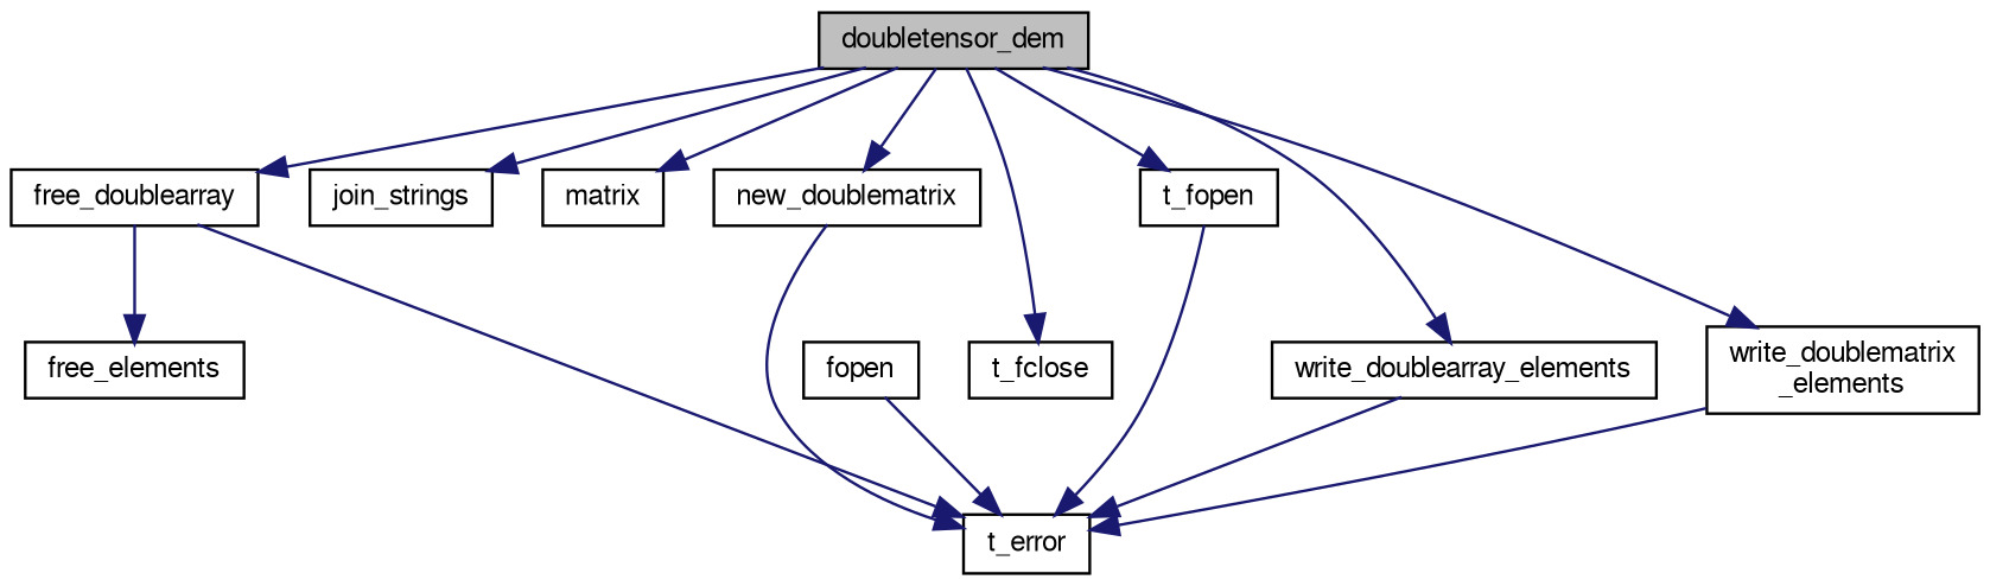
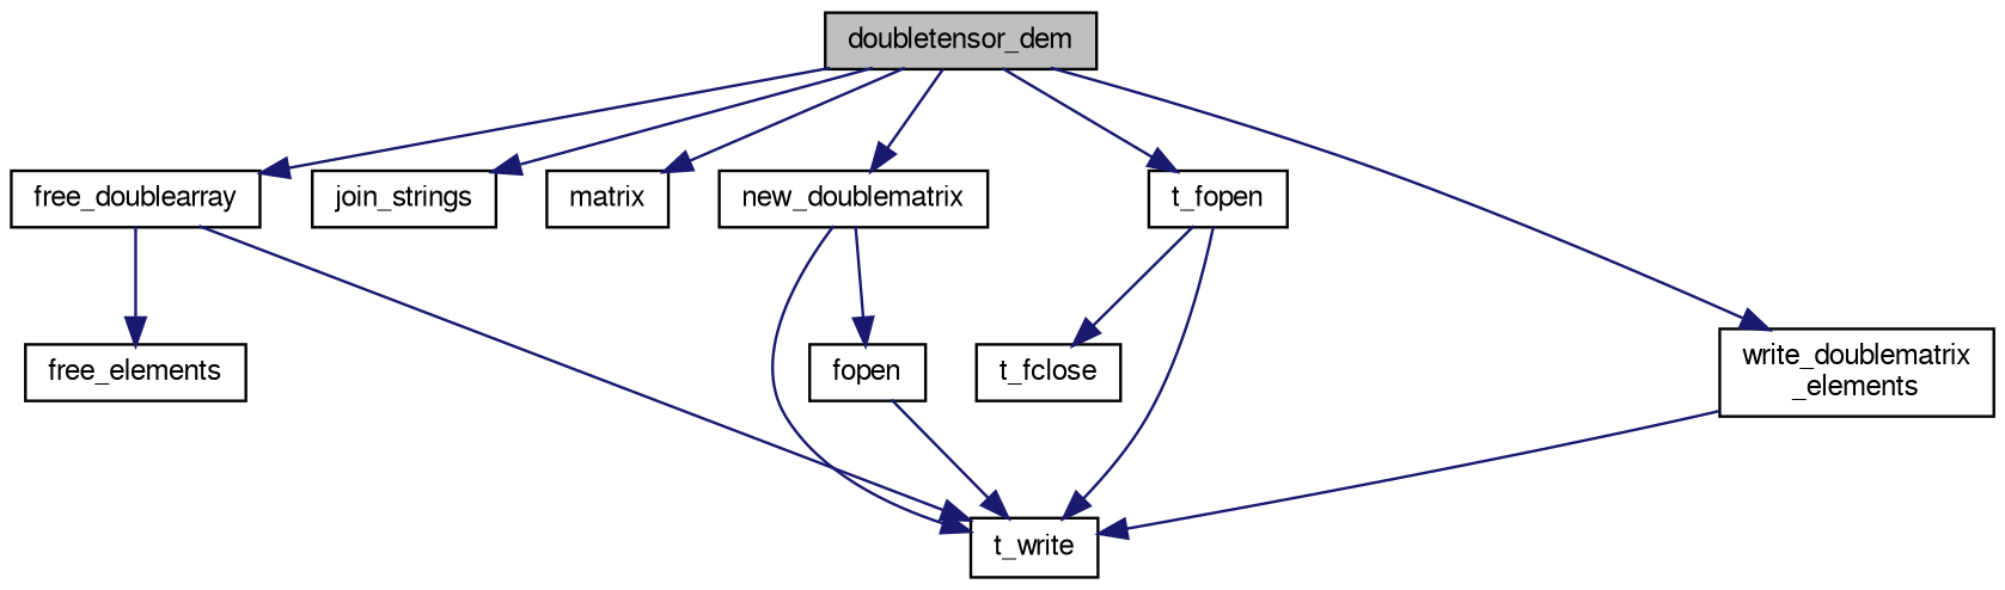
  digraph {
    rankdir=TB
    node [color=black fontname=FreeSans fontsize=10 shape=record]
    edge [color=midnightblue fontname=FreeSans fontsize=10 labelfontname=FreeSans labelfontsize=10 style=solid]
    n1 [fillcolor=grey75 fontcolor=black height=0.2 label=doubletensor_dem style=filled width=0.4]
    n2 [height=0.2 label=free_doublearray width=0.4]
    n3 [height=0.2 label=join_strings width=0.4]
    n4 [height=0.2 label=matrix width=0.4]
    n5 [height=0.2 label=new_doublematrix width=0.4]
    n6 [height=0.2 label=t_fclose width=0.4]
    n7 [height=0.2 label=t_fopen width=0.4]
-   n8 [height=0.2 label=write_doublearray_elements width=0.4]
    n9 [height=0.2 label="write_doublematrix\l_elements" width=0.4]
    n10 [height=0.2 label=free_elements width=0.4]
-   n11 [height=0.2 label=t_error width=0.4]
+   n11 [height=0.2 label=t_write width=0.4]
    n12 [height=0.2 label=fopen width=0.4]
    n1 -> n2
    n1 -> n3
    n1 -> n4
    n1 -> n5
-   n1 -> n6
+   n7 -> n6
    n1 -> n7
-   n1 -> n8
    n1 -> n9
    n2 -> n10
    n2 -> n11
    n5 -> n11
+   n5 -> n12
    n7 -> n11
-   n8 -> n11
    n9 -> n11
    n12 -> n11
  }
